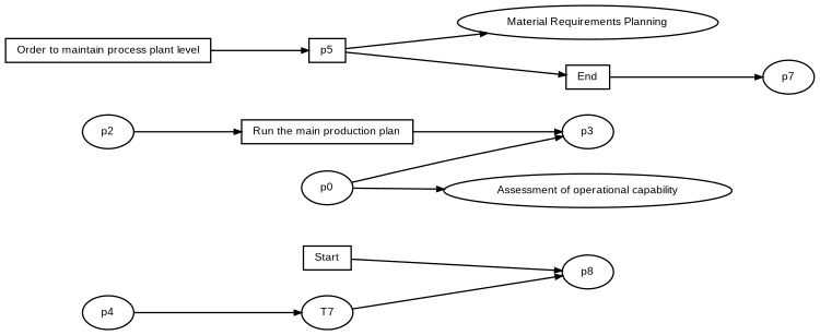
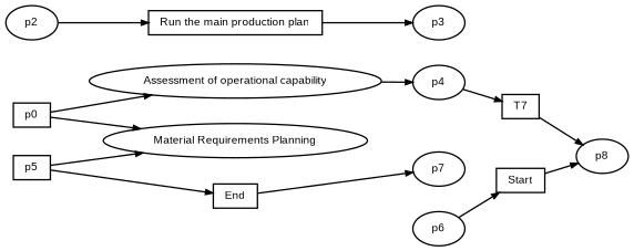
  digraph {
    fontname=Arial
    fontsize=8
    rankdir=LR
    ranksep=.3
    remincross=true
    node [fontname=Arial fontsize=8 shape=oval]
    edge [arrowsize=0.5]
    n1 [height=.2 label=Start shape=box width=.2]
    n2 [height=.2 label=p8 width=.2]
    n3 [height=.2 label=p2 width=.2]
    n4 [height=.2 label="Run the main production plan" shape=box width=.2]
    n5 [height=.2 label=p3 width=.2]
-   n6 [height=.2 label=p0 width=.2]
+   n6 [height=.2 label=p0 shape=box width=.2]
    n7 [height=.2 label="Assessment of operational capability" shape=ellipse width=.2]
    n8 [height=.2 label="Material Requirements Planning" shape=ellipse width=.2]
    n9 [height=.2 label=p4 width=.2]
-   n10 [height=.2 label=T7 shape=ellipse width=.2]
+   n10 [height=.2 label=T7 shape=box width=.2]
    n11 [height=.2 label=p5 shape=box width=.2]
    n12 [height=.2 label=End shape=box width=.2]
-   n13 [height=.2 label="Order to maintain process plant level" shape=box width=.2]
    n14 [height=.2 label=p7 width=.2]
+   n15 [height=.2 label=p6 width=.2]
    n1 -> n2
    n3 -> n4
    n4 -> n5
    n6 -> n7
-   n6 -> n5
+   n6 -> n8
+   n7 -> n9
    n9 -> n10
    n10 -> n2
    n11 -> n8
    n11 -> n12
    n12 -> n14
-   n13 -> n11
+   n15 -> n1
  }
